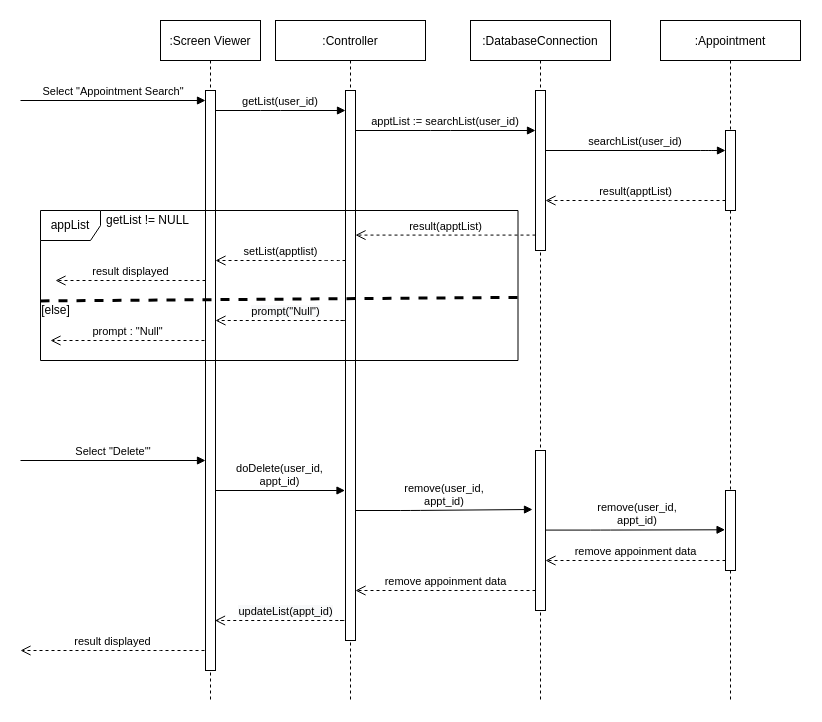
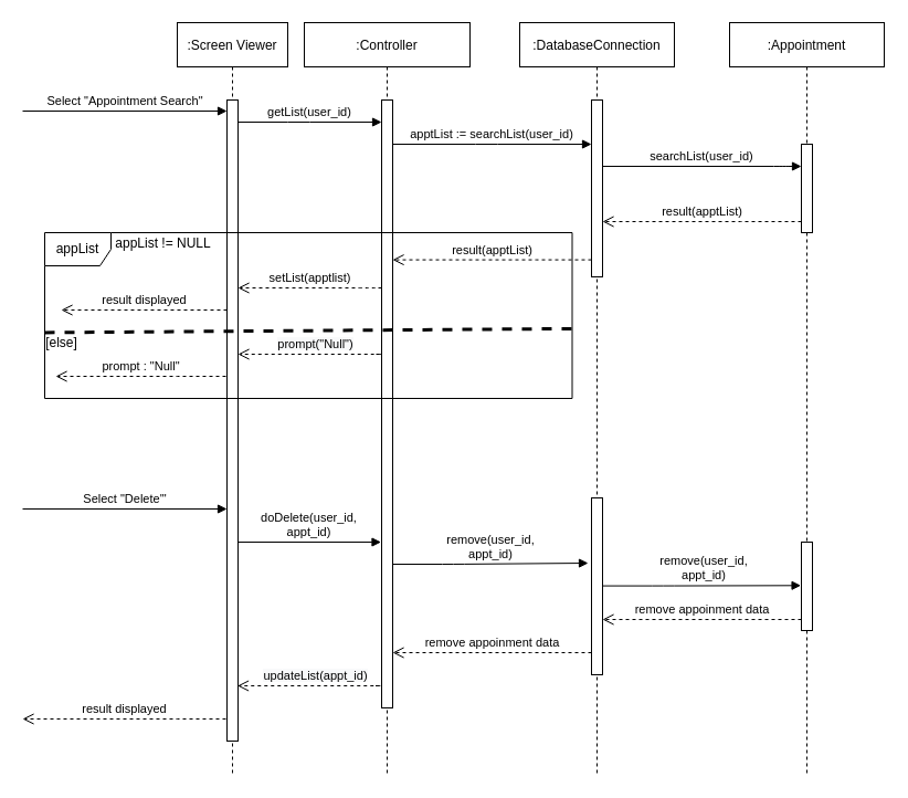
  <mxCell id="0" />
  <mxCell id="1" parent="0" />
  <mxCell id="2" value=":Screen Viewer" style="shape=umlLifeline;perimeter=lifelinePerimeter;container=1;collapsible=0;recursiveResize=0;rounded=0;shadow=0;strokeWidth=1;" parent="1" vertex="1"><mxGeometry x="160" y="20" width="100" height="680" as="geometry" /></mxCell>
  <mxCell id="3" value="" style="points=[];perimeter=orthogonalPerimeter;rounded=0;shadow=0;strokeWidth=1;" parent="2" vertex="1"><mxGeometry x="45" y="70" width="10" height="580" as="geometry" /></mxCell>
  <mxCell id="4" value=":DatabaseConnection" style="shape=umlLifeline;perimeter=lifelinePerimeter;container=1;collapsible=0;recursiveResize=0;rounded=0;shadow=0;strokeWidth=1;" vertex="1" parent="1"><mxGeometry x="470" y="20" width="140" height="680" as="geometry" /></mxCell>
  <mxCell id="5" value="" style="points=[];perimeter=orthogonalPerimeter;rounded=0;shadow=0;strokeWidth=1;" vertex="1" parent="4"><mxGeometry x="65" y="70" width="10" height="160" as="geometry" /></mxCell>
  <mxCell id="6" value=":Appointment" style="shape=umlLifeline;perimeter=lifelinePerimeter;container=1;collapsible=0;recursiveResize=0;rounded=0;shadow=0;strokeWidth=1;" vertex="1" parent="1"><mxGeometry x="660" y="20" width="140" height="680" as="geometry" /></mxCell>
  <mxCell id="7" value="" style="points=[];perimeter=orthogonalPerimeter;rounded=0;shadow=0;strokeWidth=1;" vertex="1" parent="6"><mxGeometry x="65" y="110" width="10" height="80" as="geometry" /></mxCell>
  <mxCell id="8" value="" style="points=[];perimeter=orthogonalPerimeter;rounded=0;shadow=0;strokeWidth=1;" vertex="1" parent="6"><mxGeometry x="65" y="470" width="10" height="80" as="geometry" /></mxCell>
  <mxCell id="9" value="Select &quot;Appointment Search&quot;" style="verticalAlign=bottom;endArrow=block;shadow=0;strokeWidth=1;" edge="1" parent="1" target="3"><mxGeometry relative="1" as="geometry"><mxPoint x="20" y="100" as="sourcePoint" /><mxPoint x="202" y="100" as="targetPoint" /></mxGeometry></mxCell>
  <mxCell id="10" value="Select &quot;Delete'&quot;" style="verticalAlign=bottom;endArrow=block;shadow=0;strokeWidth=1;" edge="1" parent="1"><mxGeometry relative="1" as="geometry"><mxPoint x="20" y="460" as="sourcePoint" /><mxPoint x="205" y="460" as="targetPoint" /></mxGeometry></mxCell>
  <mxCell id="11" value=":Controller" style="shape=umlLifeline;perimeter=lifelinePerimeter;container=1;collapsible=0;recursiveResize=0;rounded=0;shadow=0;strokeWidth=1;" vertex="1" parent="1"><mxGeometry x="275" y="20" width="150" height="680" as="geometry" /></mxCell>
  <mxCell id="12" value="" style="points=[];perimeter=orthogonalPerimeter;rounded=0;shadow=0;strokeWidth=1;" vertex="1" parent="11"><mxGeometry x="70" y="70" width="10" height="550" as="geometry" /></mxCell>
  <mxCell id="13" value="getList(user_id)" style="verticalAlign=bottom;endArrow=block;shadow=0;strokeWidth=1;" edge="1" parent="1" source="3" target="12"><mxGeometry relative="1" as="geometry"><mxPoint x="220" y="120" as="sourcePoint" /><mxPoint x="350" y="120" as="targetPoint" /><Array as="points"><mxPoint x="270" y="110" /></Array></mxGeometry></mxCell>
  <mxCell id="14" value="apptList := searchList(user_id)" style="verticalAlign=bottom;endArrow=block;shadow=0;strokeWidth=1;" edge="1" parent="1" source="12" target="5"><mxGeometry relative="1" as="geometry"><mxPoint x="360" y="140" as="sourcePoint" /><mxPoint x="490" y="140" as="targetPoint" /><Array as="points"><mxPoint x="440" y="130" /></Array></mxGeometry></mxCell>
  <mxCell id="15" value="searchList(user_id)" style="verticalAlign=bottom;endArrow=block;shadow=0;strokeWidth=1;" edge="1" parent="1" source="5" target="7"><mxGeometry relative="1" as="geometry"><mxPoint x="520" y="160" as="sourcePoint" /><mxPoint x="670" y="150" as="targetPoint" /><Array as="points"><mxPoint x="710" y="150" /></Array></mxGeometry></mxCell>
  <mxCell id="16" value="appList" style="shape=umlFrame;whiteSpace=wrap;html=1;align=center;" vertex="1" parent="1"><mxGeometry x="40" y="210" width="477.5" height="150" as="geometry" /></mxCell>
  <mxCell id="17" value="result(apptList)" style="html=1;verticalAlign=bottom;endArrow=open;dashed=1;endSize=8;" edge="1" parent="1" target="5"><mxGeometry relative="1" as="geometry"><mxPoint x="725" y="200" as="sourcePoint" /><mxPoint x="570" y="250" as="targetPoint" /><Array as="points"><mxPoint x="660" y="200" /></Array></mxGeometry></mxCell>
  <mxCell id="18" value="result(apptList)" style="html=1;verticalAlign=bottom;endArrow=open;dashed=1;endSize=8;" edge="1" parent="1" source="5" target="12"><mxGeometry relative="1" as="geometry"><mxPoint x="530" y="234" as="sourcePoint" /><mxPoint x="360" y="234.58" as="targetPoint" /><Array as="points"><mxPoint x="475" y="234.58" /></Array></mxGeometry></mxCell>
  <mxCell id="19" value="setList(apptlist)" style="html=1;verticalAlign=bottom;endArrow=open;dashed=1;endSize=8;" edge="1" parent="1" source="12"><mxGeometry relative="1" as="geometry"><mxPoint x="340" y="250" as="sourcePoint" /><mxPoint x="215" y="260" as="targetPoint" /><Array as="points"><mxPoint x="335" y="260" /></Array></mxGeometry></mxCell>
- <mxCell id="20" value="getList != NULL" style="text;html=1;align=center;verticalAlign=middle;whiteSpace=wrap;rounded=0;labelBackgroundColor=#ffffff;fontStyle=0" vertex="1" parent="1"><mxGeometry x="80" y="210" width="134.5" height="20" as="geometry" /></mxCell>
+ <mxCell id="20" value="appList != NULL" style="text;html=1;align=center;verticalAlign=middle;whiteSpace=wrap;rounded=0;labelBackgroundColor=#ffffff;fontStyle=0" vertex="1" parent="1"><mxGeometry x="80" y="210" width="134.5" height="20" as="geometry" /></mxCell>
  <mxCell id="21" value="" style="endArrow=none;dashed=1;html=1;strokeWidth=3;exitX=0;exitY=0.454;exitDx=0;exitDy=0;exitPerimeter=0;entryX=1.008;entryY=0.579;entryDx=0;entryDy=0;entryPerimeter=0;" edge="1" parent="1" target="16"><mxGeometry width="50" height="50" relative="1" as="geometry"><mxPoint x="40" y="300.44" as="sourcePoint" /><mxPoint x="430" y="300" as="targetPoint" /></mxGeometry></mxCell>
  <mxCell id="22" value="[else]" style="text;html=1;align=center;verticalAlign=middle;whiteSpace=wrap;rounded=0;labelBackgroundColor=#ffffff;fontStyle=0" vertex="1" parent="1"><mxGeometry x="40" y="300" width="31" height="20" as="geometry" /></mxCell>
  <mxCell id="23" value="&lt;span style=&quot;background-color: rgb(248 , 249 , 250)&quot;&gt;&lt;font style=&quot;font-size: 11px&quot;&gt;prompt(&quot;Null&quot;)&lt;/font&gt;&lt;/span&gt;" style="html=1;verticalAlign=bottom;endArrow=open;dashed=1;endSize=8;" edge="1" parent="1" target="3"><mxGeometry relative="1" as="geometry"><mxPoint x="340" y="320" as="sourcePoint" /><mxPoint x="220" y="330" as="targetPoint" /><Array as="points"><mxPoint x="348" y="320" /><mxPoint x="300" y="320" /></Array></mxGeometry></mxCell>
  <mxCell id="24" value="result displayed" style="html=1;verticalAlign=bottom;endArrow=open;dashed=1;endSize=8;" edge="1" parent="1"><mxGeometry relative="1" as="geometry"><mxPoint x="205" y="280" as="sourcePoint" /><mxPoint x="55" y="280" as="targetPoint" /><Array as="points" /></mxGeometry></mxCell>
  <mxCell id="25" value="prompt : &quot;Null&quot;" style="html=1;verticalAlign=bottom;endArrow=open;dashed=1;endSize=8;" edge="1" parent="1"><mxGeometry relative="1" as="geometry"><mxPoint x="204" y="340" as="sourcePoint" /><mxPoint x="50" y="340" as="targetPoint" /><Array as="points"><mxPoint x="170" y="340" /></Array></mxGeometry></mxCell>
  <mxCell id="26" value="doDelete(user_id, &#10;appt_id)" style="verticalAlign=bottom;endArrow=block;shadow=0;strokeWidth=1;" edge="1" parent="1"><mxGeometry relative="1" as="geometry"><mxPoint x="214.5" y="490" as="sourcePoint" /><mxPoint x="344.5" y="490" as="targetPoint" /><Array as="points"><mxPoint x="269.5" y="490" /></Array></mxGeometry></mxCell>
  <mxCell id="27" value="" style="points=[];perimeter=orthogonalPerimeter;rounded=0;shadow=0;strokeWidth=1;" vertex="1" parent="1"><mxGeometry x="535" y="450" width="10" height="160" as="geometry" /></mxCell>
  <mxCell id="28" value="remove(user_id,&#10;appt_id)" style="verticalAlign=bottom;endArrow=block;shadow=0;strokeWidth=1;" edge="1" parent="1"><mxGeometry relative="1" as="geometry"><mxPoint x="355" y="510" as="sourcePoint" /><mxPoint x="532" y="509" as="targetPoint" /><Array as="points"><mxPoint x="410" y="510" /></Array></mxGeometry></mxCell>
  <mxCell id="29" value="remove(user_id,&#10;appt_id)" style="verticalAlign=bottom;endArrow=block;shadow=0;strokeWidth=1;entryX=-0.043;entryY=0.491;entryDx=0;entryDy=0;entryPerimeter=0;" edge="1" parent="1" target="8"><mxGeometry x="0.03" relative="1" as="geometry"><mxPoint x="545" y="529.58" as="sourcePoint" /><mxPoint x="720" y="530" as="targetPoint" /><Array as="points"><mxPoint x="600" y="529.58" /></Array><mxPoint as="offset" /></mxGeometry></mxCell>
  <mxCell id="30" value="remove appoinment data" style="html=1;verticalAlign=bottom;endArrow=open;dashed=1;endSize=8;" edge="1" parent="1"><mxGeometry relative="1" as="geometry"><mxPoint x="725" y="560" as="sourcePoint" /><mxPoint x="545" y="560" as="targetPoint" /><Array as="points"><mxPoint x="660" y="560" /></Array></mxGeometry></mxCell>
  <mxCell id="31" value="remove appoinment data" style="html=1;verticalAlign=bottom;endArrow=open;dashed=1;endSize=8;" edge="1" parent="1"><mxGeometry relative="1" as="geometry"><mxPoint x="535" y="590" as="sourcePoint" /><mxPoint x="355" y="590" as="targetPoint" /><Array as="points"><mxPoint x="470" y="590" /></Array></mxGeometry></mxCell>
  <mxCell id="32" value="&lt;span style=&quot;background-color: rgb(248 , 249 , 250)&quot;&gt;&lt;font style=&quot;font-size: 11px&quot;&gt;updateList(appt_id)&lt;/font&gt;&lt;/span&gt;" style="html=1;verticalAlign=bottom;endArrow=open;dashed=1;endSize=8;" edge="1" parent="1"><mxGeometry relative="1" as="geometry"><mxPoint x="339.5" y="620" as="sourcePoint" /><mxPoint x="214.5" y="620" as="targetPoint" /><Array as="points"><mxPoint x="347.5" y="620" /><mxPoint x="299.5" y="620" /></Array></mxGeometry></mxCell>
  <mxCell id="33" value="result displayed" style="html=1;verticalAlign=bottom;endArrow=open;dashed=1;endSize=8;" edge="1" parent="1"><mxGeometry relative="1" as="geometry"><mxPoint x="204" y="650" as="sourcePoint" /><mxPoint x="20" y="650" as="targetPoint" /><Array as="points"><mxPoint x="170" y="650" /></Array></mxGeometry></mxCell>
